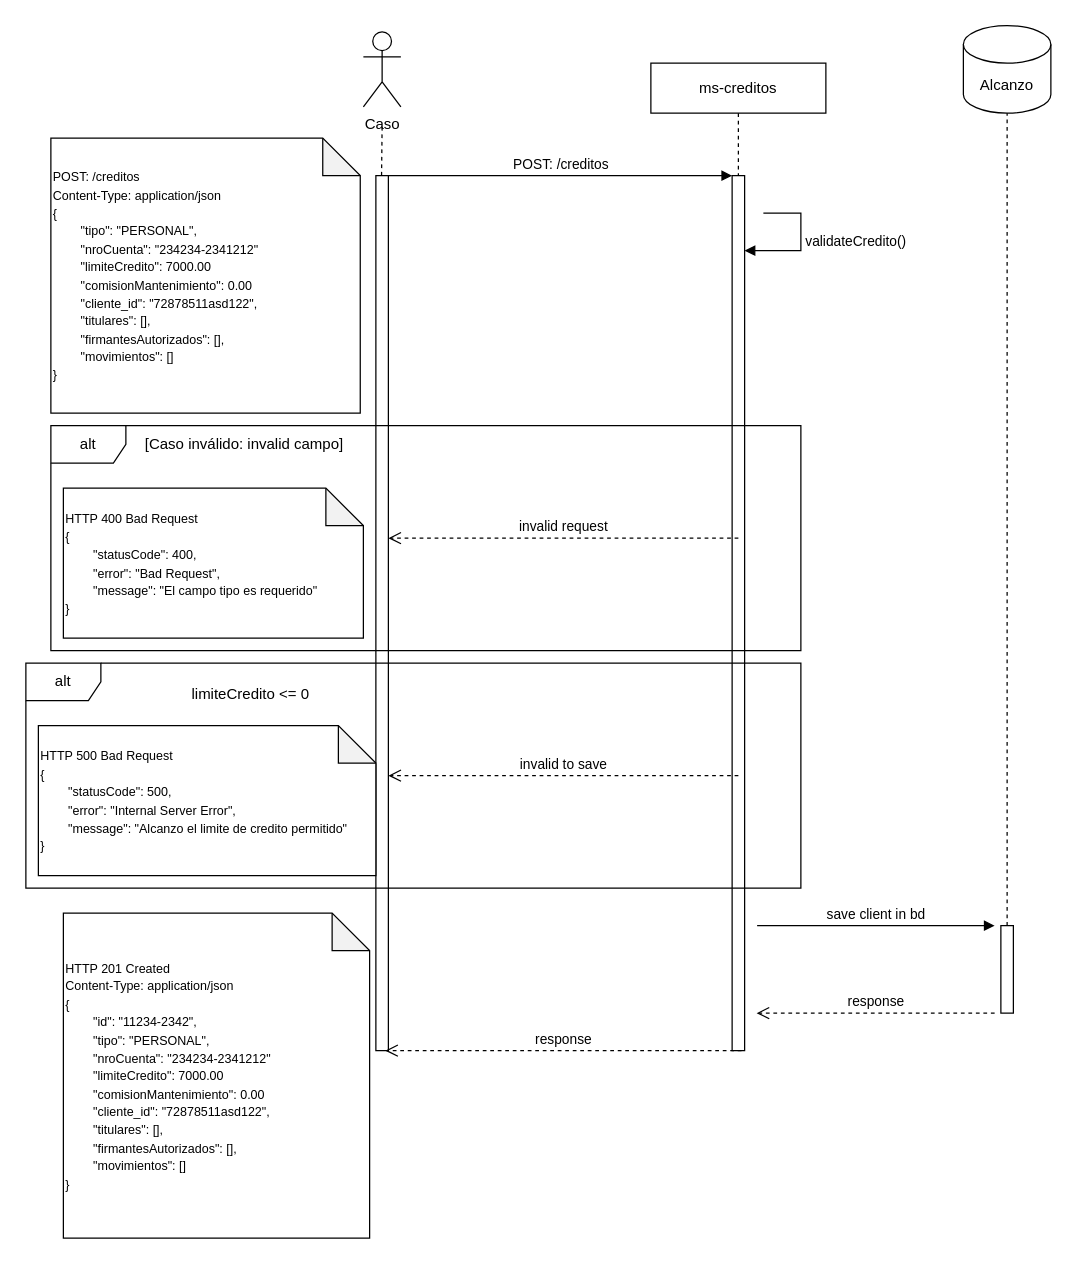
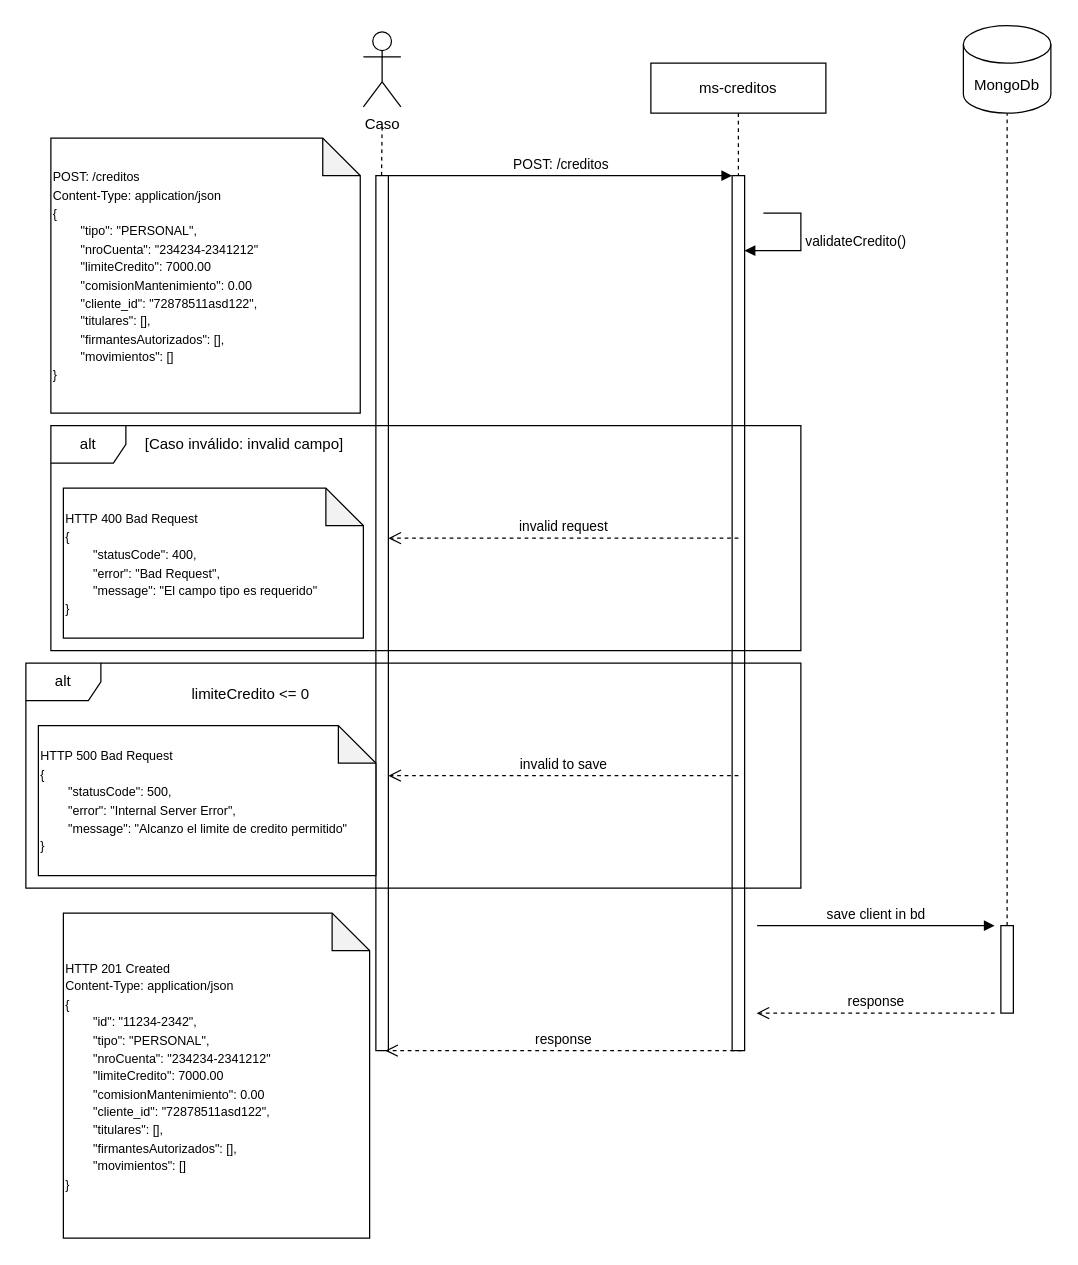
  <mxCell id="0" />
  <mxCell id="1" parent="0" />
  <mxCell id="2" value="ms-creditos" style="shape=umlLifeline;perimeter=lifelinePerimeter;whiteSpace=wrap;html=1;container=0;dropTarget=0;collapsible=0;recursiveResize=0;outlineConnect=0;portConstraint=eastwest;newEdgeStyle={&quot;edgeStyle&quot;:&quot;elbowEdgeStyle&quot;,&quot;elbow&quot;:&quot;vertical&quot;,&quot;curved&quot;:0,&quot;rounded&quot;:0};labelBackgroundColor=none;" vertex="1" parent="1"><mxGeometry x="520" y="50" width="140" height="790" as="geometry" /></mxCell>
  <mxCell id="3" value="" style="html=1;points=[];perimeter=orthogonalPerimeter;outlineConnect=0;targetShapes=umlLifeline;portConstraint=eastwest;newEdgeStyle={&quot;edgeStyle&quot;:&quot;elbowEdgeStyle&quot;,&quot;elbow&quot;:&quot;vertical&quot;,&quot;curved&quot;:0,&quot;rounded&quot;:0};labelBackgroundColor=none;" vertex="1" parent="2"><mxGeometry x="65" y="90" width="10" height="700" as="geometry" /></mxCell>
  <mxCell id="4" value="POST: /creditos" style="html=1;verticalAlign=bottom;endArrow=block;edgeStyle=elbowEdgeStyle;elbow=vertical;curved=0;rounded=0;labelBackgroundColor=none;fontColor=default;" edge="1" parent="1" source="7" target="3"><mxGeometry x="0.001" relative="1" as="geometry"><mxPoint x="320" y="140" as="sourcePoint" /><Array as="points"><mxPoint x="405" y="140" /></Array><mxPoint x="590" y="140" as="targetPoint" /><mxPoint as="offset" /></mxGeometry></mxCell>
  <mxCell id="5" value="invalid request" style="html=1;verticalAlign=bottom;endArrow=open;dashed=1;endSize=8;edgeStyle=elbowEdgeStyle;elbow=vertical;curved=0;rounded=0;labelBackgroundColor=none;fontColor=default;" edge="1" parent="1"><mxGeometry relative="1" as="geometry"><mxPoint x="310" y="430" as="targetPoint" /><Array as="points"><mxPoint x="415" y="430" /></Array><mxPoint x="590" y="430" as="sourcePoint" /></mxGeometry></mxCell>
  <mxCell id="6" value="Caso" style="shape=umlActor;verticalLabelPosition=bottom;verticalAlign=top;html=1;outlineConnect=0;labelBackgroundColor=none;" vertex="1" parent="1"><mxGeometry x="290" y="25" width="30" height="60" as="geometry" /></mxCell>
  <mxCell id="7" value="" style="html=1;points=[];perimeter=orthogonalPerimeter;outlineConnect=0;targetShapes=umlLifeline;portConstraint=eastwest;newEdgeStyle={&quot;edgeStyle&quot;:&quot;elbowEdgeStyle&quot;,&quot;elbow&quot;:&quot;vertical&quot;,&quot;curved&quot;:0,&quot;rounded&quot;:0};labelBackgroundColor=none;" vertex="1" parent="1"><mxGeometry x="300" y="140" width="10" height="700" as="geometry" /></mxCell>
  <mxCell id="8" value="" style="endArrow=none;dashed=1;html=1;rounded=0;labelBackgroundColor=none;fontColor=default;" edge="1" parent="1"><mxGeometry width="50" height="50" relative="1" as="geometry"><mxPoint x="304.55" y="140" as="sourcePoint" /><mxPoint x="305" y="100" as="targetPoint" /></mxGeometry></mxCell>
  <mxCell id="9" value="validateCredito()" style="html=1;align=left;spacingLeft=2;endArrow=block;rounded=0;edgeStyle=orthogonalEdgeStyle;curved=0;rounded=0;" edge="1" parent="1" target="3"><mxGeometry relative="1" as="geometry"><mxPoint x="610" y="170" as="sourcePoint" /><Array as="points"><mxPoint x="640" y="170" /><mxPoint x="640" y="200" /></Array><mxPoint x="615" y="200" as="targetPoint" /></mxGeometry></mxCell>
  <mxCell id="10" value="&lt;font style=&quot;font-size: 10px;&quot;&gt;POST: /creditos&lt;/font&gt;&lt;div&gt;&lt;font style=&quot;font-size: 10px;&quot;&gt;Content-Type: application/json&lt;/font&gt;&lt;/div&gt;&lt;div&gt;&lt;div&gt;&lt;font style=&quot;font-size: 10px;&quot;&gt;{&lt;/font&gt;&lt;/div&gt;&lt;div&gt;&lt;span style=&quot;background-color: initial; font-size: 10px; white-space: pre;&quot;&gt;&#09;&lt;/span&gt;&lt;span style=&quot;background-color: initial; font-size: 10px;&quot;&gt;&quot;tipo&quot;: &quot;PERSONAL&quot;,&lt;/span&gt;&lt;/div&gt;&lt;div&gt;&lt;span style=&quot;font-size: 10px; background-color: initial;&quot;&gt;&lt;span style=&quot;white-space: pre;&quot;&gt;&#09;&lt;/span&gt;&quot;nroCuenta&quot;: &quot;234234-2341212&quot;&lt;br&gt;&lt;/span&gt;&lt;/div&gt;&lt;div&gt;&lt;span style=&quot;background-color: initial; font-size: 10px; white-space: pre;&quot;&gt;&#09;&lt;/span&gt;&lt;span style=&quot;background-color: initial; font-size: 10px;&quot;&gt;&quot;limiteCredito&quot;: 7000.00&lt;/span&gt;&lt;/div&gt;&lt;div&gt;&lt;span style=&quot;background-color: initial; font-size: 10px; white-space: pre;&quot;&gt;&#09;&lt;/span&gt;&lt;span style=&quot;background-color: initial; font-size: 10px;&quot;&gt;&quot;comisionMantenimiento&quot;: 0.00&lt;/span&gt;&lt;/div&gt;&lt;div&gt;&lt;span style=&quot;font-size: 10px; background-color: initial;&quot;&gt;&lt;span style=&quot;white-space: pre;&quot;&gt;&#09;&lt;/span&gt;&quot;cliente_id&quot;: &quot;72878511asd122&quot;,&lt;br&gt;&lt;/span&gt;&lt;/div&gt;&lt;div&gt;&lt;span style=&quot;font-size: 10px; background-color: initial;&quot;&gt;&lt;span style=&quot;white-space: pre;&quot;&gt;&#09;&lt;/span&gt;&quot;titulares&quot;: [&lt;/span&gt;&lt;span style=&quot;background-color: initial; font-size: 10px;&quot;&gt;],&lt;/span&gt;&lt;/div&gt;&lt;div&gt;&lt;span style=&quot;font-size: 10px; background-color: initial;&quot;&gt;&lt;span style=&quot;white-space: pre;&quot;&gt;&#09;&lt;/span&gt;&quot;firmantesAutorizados&quot;: [&lt;/span&gt;&lt;span style=&quot;background-color: initial; font-size: 10px;&quot;&gt;],&lt;/span&gt;&lt;/div&gt;&lt;div&gt;&lt;span style=&quot;font-size: 10px; background-color: initial;&quot;&gt;&lt;span style=&quot;white-space: pre;&quot;&gt;&#09;&lt;/span&gt;&quot;movimientos&quot;: [&lt;/span&gt;&lt;span style=&quot;background-color: initial; font-size: 10px;&quot;&gt;]&lt;/span&gt;&lt;/div&gt;&lt;/div&gt;&lt;div&gt;&lt;span style=&quot;font-size: 10px;&quot;&gt;}&lt;/span&gt;&lt;/div&gt;" style="shape=note;whiteSpace=wrap;html=1;backgroundOutline=1;darkOpacity=0.05;align=left;" vertex="1" parent="1"><mxGeometry x="40" y="110" width="247.5" height="220" as="geometry" /></mxCell>
  <mxCell id="11" value="alt" style="shape=umlFrame;whiteSpace=wrap;html=1;pointerEvents=0;" vertex="1" parent="1"><mxGeometry x="40" y="340" width="600" height="180" as="geometry" /></mxCell>
  <mxCell id="12" value="[Caso inválido: invalid campo]" style="text;html=1;align=center;verticalAlign=middle;whiteSpace=wrap;rounded=0;" vertex="1" parent="1"><mxGeometry x="110" y="340" width="170" height="30" as="geometry" /></mxCell>
  <mxCell id="13" value="&lt;font style=&quot;font-size: 10px;&quot;&gt;HTTP 400 Bad Request&lt;/font&gt;&lt;div&gt;&lt;span style=&quot;font-size: 10px; background-color: initial;&quot;&gt;{&lt;/span&gt;&lt;/div&gt;&lt;div&gt;&lt;font style=&quot;font-size: 10px;&quot;&gt;&lt;span style=&quot;white-space: pre;&quot;&gt;&#09;&lt;/span&gt;&quot;statusCode&quot;: 400,&lt;/font&gt;&lt;/div&gt;&lt;div&gt;&lt;font style=&quot;font-size: 10px;&quot;&gt;&lt;span style=&quot;white-space: pre;&quot;&gt;&#09;&lt;/span&gt;&quot;error&quot;: &quot;Bad Request&quot;,&lt;/font&gt;&lt;/div&gt;&lt;div&gt;&lt;font style=&quot;font-size: 10px;&quot;&gt;&lt;span style=&quot;white-space: pre;&quot;&gt;&#09;&lt;/span&gt;&quot;message&quot;: &quot;El campo tipo es requerido&quot;&lt;/font&gt;&lt;/div&gt;&lt;div&gt;&lt;font style=&quot;font-size: 10px;&quot;&gt;}&lt;/font&gt;&lt;/div&gt;" style="shape=note;whiteSpace=wrap;html=1;backgroundOutline=1;darkOpacity=0.05;align=left;" vertex="1" parent="1"><mxGeometry x="50" y="390" width="240" height="120" as="geometry" /></mxCell>
- <mxCell id="14" value="Alcanzo" style="shape=cylinder3;whiteSpace=wrap;html=1;boundedLbl=1;backgroundOutline=1;size=15;" vertex="1" parent="1"><mxGeometry x="770" y="20" width="70" height="70" as="geometry" /></mxCell>
+ <mxCell id="14" value="MongoDb" style="shape=cylinder3;whiteSpace=wrap;html=1;boundedLbl=1;backgroundOutline=1;size=15;" vertex="1" parent="1"><mxGeometry x="770" y="20" width="70" height="70" as="geometry" /></mxCell>
  <mxCell id="15" value="" style="endArrow=none;dashed=1;html=1;rounded=0;entryX=0.5;entryY=1;entryDx=0;entryDy=0;entryPerimeter=0;" edge="1" parent="1" source="17" target="14"><mxGeometry width="50" height="50" relative="1" as="geometry"><mxPoint x="800" y="440" as="sourcePoint" /><mxPoint x="820" y="130" as="targetPoint" /></mxGeometry></mxCell>
  <mxCell id="16" value="save client in bd" style="html=1;verticalAlign=bottom;endArrow=block;curved=0;rounded=0;" edge="1" parent="1"><mxGeometry width="80" relative="1" as="geometry"><mxPoint x="605" y="740" as="sourcePoint" /><mxPoint x="795" y="740" as="targetPoint" /></mxGeometry></mxCell>
  <mxCell id="17" value="" style="html=1;points=[];perimeter=orthogonalPerimeter;outlineConnect=0;targetShapes=umlLifeline;portConstraint=eastwest;newEdgeStyle={&quot;edgeStyle&quot;:&quot;elbowEdgeStyle&quot;,&quot;elbow&quot;:&quot;vertical&quot;,&quot;curved&quot;:0,&quot;rounded&quot;:0};labelBackgroundColor=none;" vertex="1" parent="1"><mxGeometry x="800" y="740" width="10" height="70" as="geometry" /></mxCell>
  <mxCell id="18" value="response" style="html=1;verticalAlign=bottom;endArrow=open;dashed=1;endSize=8;curved=0;rounded=0;" edge="1" parent="1"><mxGeometry relative="1" as="geometry"><mxPoint x="795" y="810" as="sourcePoint" /><mxPoint x="604.591" y="810" as="targetPoint" /></mxGeometry></mxCell>
  <mxCell id="19" value="response" style="html=1;verticalAlign=bottom;endArrow=open;dashed=1;endSize=8;curved=0;rounded=0;" edge="1" parent="1"><mxGeometry relative="1" as="geometry"><mxPoint x="592.5" y="840" as="sourcePoint" /><mxPoint x="307.5" y="840" as="targetPoint" /></mxGeometry></mxCell>
  <mxCell id="20" value="&lt;font style=&quot;font-size: 10px;&quot;&gt;HTTP 201 Created&lt;/font&gt;&lt;div&gt;&lt;font style=&quot;font-size: 10px;&quot;&gt;Content-Type: application/json&lt;/font&gt;&lt;/div&gt;&lt;div&gt;&lt;div&gt;&lt;div&gt;&lt;font style=&quot;font-size: 10px;&quot;&gt;{&lt;/font&gt;&lt;/div&gt;&lt;div&gt;&lt;font style=&quot;font-size: 10px;&quot;&gt;&lt;span style=&quot;white-space: pre;&quot;&gt;&#09;&lt;/span&gt;&lt;/font&gt;&lt;font style=&quot;background-color: initial; font-size: 10px;&quot;&gt;&quot;id&lt;/font&gt;&lt;span style=&quot;background-color: initial; font-size: 10px;&quot;&gt;&quot;: &quot;11234-2342&quot;,&lt;/span&gt;&lt;/div&gt;&lt;div&gt;&lt;span style=&quot;font-size: 10px; background-color: initial;&quot;&gt;&lt;span style=&quot;white-space: pre;&quot;&gt;&#09;&lt;/span&gt;&quot;tipo&quot;: &quot;PERSONAL&quot;,&lt;br&gt;&lt;/span&gt;&lt;/div&gt;&lt;div&gt;&lt;span style=&quot;font-size: 10px; background-color: initial;&quot;&gt;&lt;span style=&quot;white-space: pre;&quot;&gt;&#09;&lt;/span&gt;&quot;nroCuenta&quot;: &quot;234234-2341212&quot;&lt;br&gt;&lt;/span&gt;&lt;/div&gt;&lt;div&gt;&lt;span style=&quot;background-color: initial; font-size: 10px; white-space: pre;&quot;&gt;&#09;&lt;/span&gt;&lt;span style=&quot;background-color: initial; font-size: 10px;&quot;&gt;&quot;limiteCredito&quot;: 7000.00&lt;/span&gt;&lt;/div&gt;&lt;div&gt;&lt;span style=&quot;background-color: initial; font-size: 10px; white-space: pre;&quot;&gt;&#09;&lt;/span&gt;&lt;span style=&quot;background-color: initial; font-size: 10px;&quot;&gt;&quot;comisionMantenimiento&quot;: 0.00&lt;/span&gt;&lt;/div&gt;&lt;div&gt;&lt;span style=&quot;font-size: 10px; background-color: initial;&quot;&gt;&lt;span style=&quot;white-space: pre;&quot;&gt;&#09;&lt;/span&gt;&quot;cliente_id&quot;: &quot;72878511asd122&quot;,&lt;br&gt;&lt;/span&gt;&lt;/div&gt;&lt;div&gt;&lt;span style=&quot;font-size: 10px; background-color: initial;&quot;&gt;&lt;span style=&quot;white-space: pre;&quot;&gt;&#09;&lt;/span&gt;&quot;titulares&quot;: [&lt;/span&gt;&lt;span style=&quot;background-color: initial; font-size: 10px;&quot;&gt;],&lt;/span&gt;&lt;/div&gt;&lt;div&gt;&lt;span style=&quot;font-size: 10px; background-color: initial;&quot;&gt;&lt;span style=&quot;white-space: pre;&quot;&gt;&#09;&lt;/span&gt;&quot;firmantesAutorizados&quot;: [&lt;/span&gt;&lt;span style=&quot;background-color: initial; font-size: 10px;&quot;&gt;],&lt;/span&gt;&lt;/div&gt;&lt;div&gt;&lt;span style=&quot;font-size: 10px; background-color: initial;&quot;&gt;&lt;span style=&quot;white-space: pre;&quot;&gt;&#09;&lt;/span&gt;&quot;movimientos&quot;: [&lt;/span&gt;&lt;span style=&quot;background-color: initial; font-size: 10px;&quot;&gt;]&lt;/span&gt;&lt;/div&gt;&lt;/div&gt;&lt;div&gt;&lt;span style=&quot;font-size: 10px;&quot;&gt;}&lt;/span&gt;&lt;/div&gt;&lt;/div&gt;" style="shape=note;whiteSpace=wrap;html=1;backgroundOutline=1;darkOpacity=0.05;align=left;" vertex="1" parent="1"><mxGeometry x="50" y="730" width="245" height="260" as="geometry" /></mxCell>
  <mxCell id="21" value="invalid to save" style="html=1;verticalAlign=bottom;endArrow=open;dashed=1;endSize=8;edgeStyle=elbowEdgeStyle;elbow=vertical;curved=0;rounded=0;labelBackgroundColor=none;fontColor=default;" edge="1" parent="1"><mxGeometry relative="1" as="geometry"><mxPoint x="310" y="620" as="targetPoint" /><Array as="points"><mxPoint x="415" y="620" /></Array><mxPoint x="590" y="620" as="sourcePoint" /></mxGeometry></mxCell>
  <mxCell id="22" value="alt" style="shape=umlFrame;whiteSpace=wrap;html=1;pointerEvents=0;" vertex="1" parent="1"><mxGeometry x="20" y="530" width="620" height="180" as="geometry" /></mxCell>
  <mxCell id="23" value="limiteCredito &amp;lt;= 0" style="text;html=1;align=center;verticalAlign=middle;whiteSpace=wrap;rounded=0;" vertex="1" parent="1"><mxGeometry x="115" y="540" width="170" height="30" as="geometry" /></mxCell>
  <mxCell id="24" value="&lt;font style=&quot;font-size: 10px;&quot;&gt;HTTP 500 Bad Request&lt;/font&gt;&lt;div&gt;&lt;span style=&quot;font-size: 10px; background-color: initial;&quot;&gt;{&lt;/span&gt;&lt;/div&gt;&lt;div&gt;&lt;font style=&quot;font-size: 10px;&quot;&gt;&lt;span style=&quot;white-space: pre;&quot;&gt;&#09;&lt;/span&gt;&quot;statusCode&quot;: 500,&lt;/font&gt;&lt;/div&gt;&lt;div&gt;&lt;font style=&quot;font-size: 10px;&quot;&gt;&lt;span style=&quot;white-space: pre;&quot;&gt;&#09;&lt;/span&gt;&quot;error&quot;: &quot;Internal Server Error&quot;,&lt;/font&gt;&lt;/div&gt;&lt;div&gt;&lt;font style=&quot;font-size: 10px;&quot;&gt;&lt;span style=&quot;white-space: pre;&quot;&gt;&#09;&lt;/span&gt;&quot;message&quot;: &quot;Alcanzo el limite de credito permitido&quot;&lt;/font&gt;&lt;/div&gt;&lt;div&gt;&lt;font style=&quot;font-size: 10px;&quot;&gt;}&lt;/font&gt;&lt;/div&gt;" style="shape=note;whiteSpace=wrap;html=1;backgroundOutline=1;darkOpacity=0.05;align=left;" vertex="1" parent="1"><mxGeometry x="30" y="580" width="270" height="120" as="geometry" /></mxCell>
